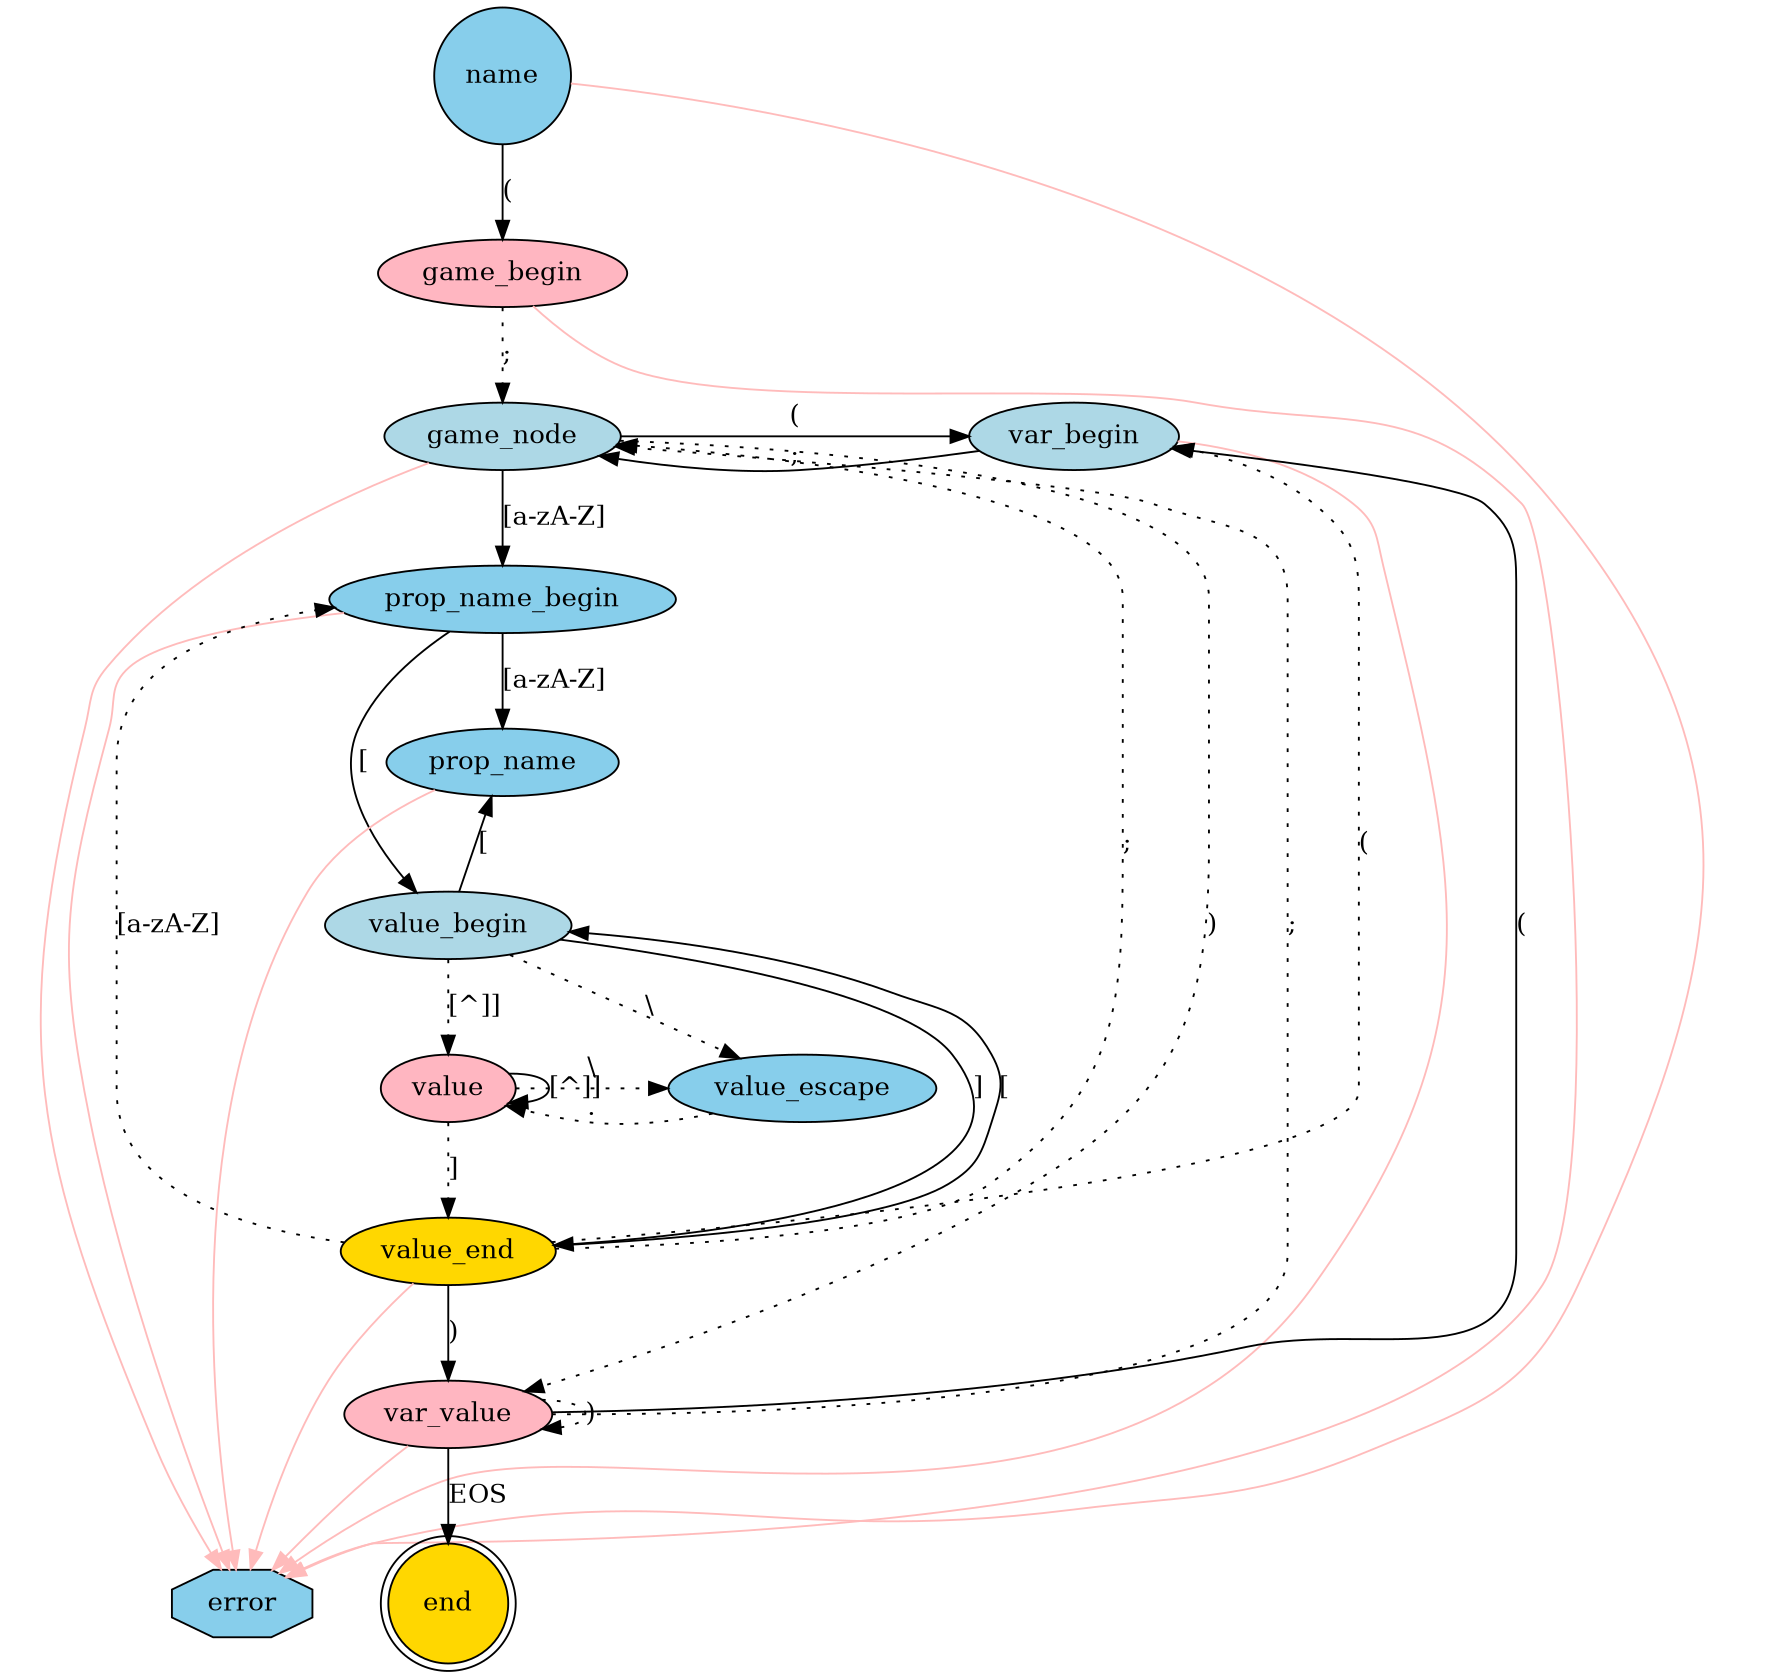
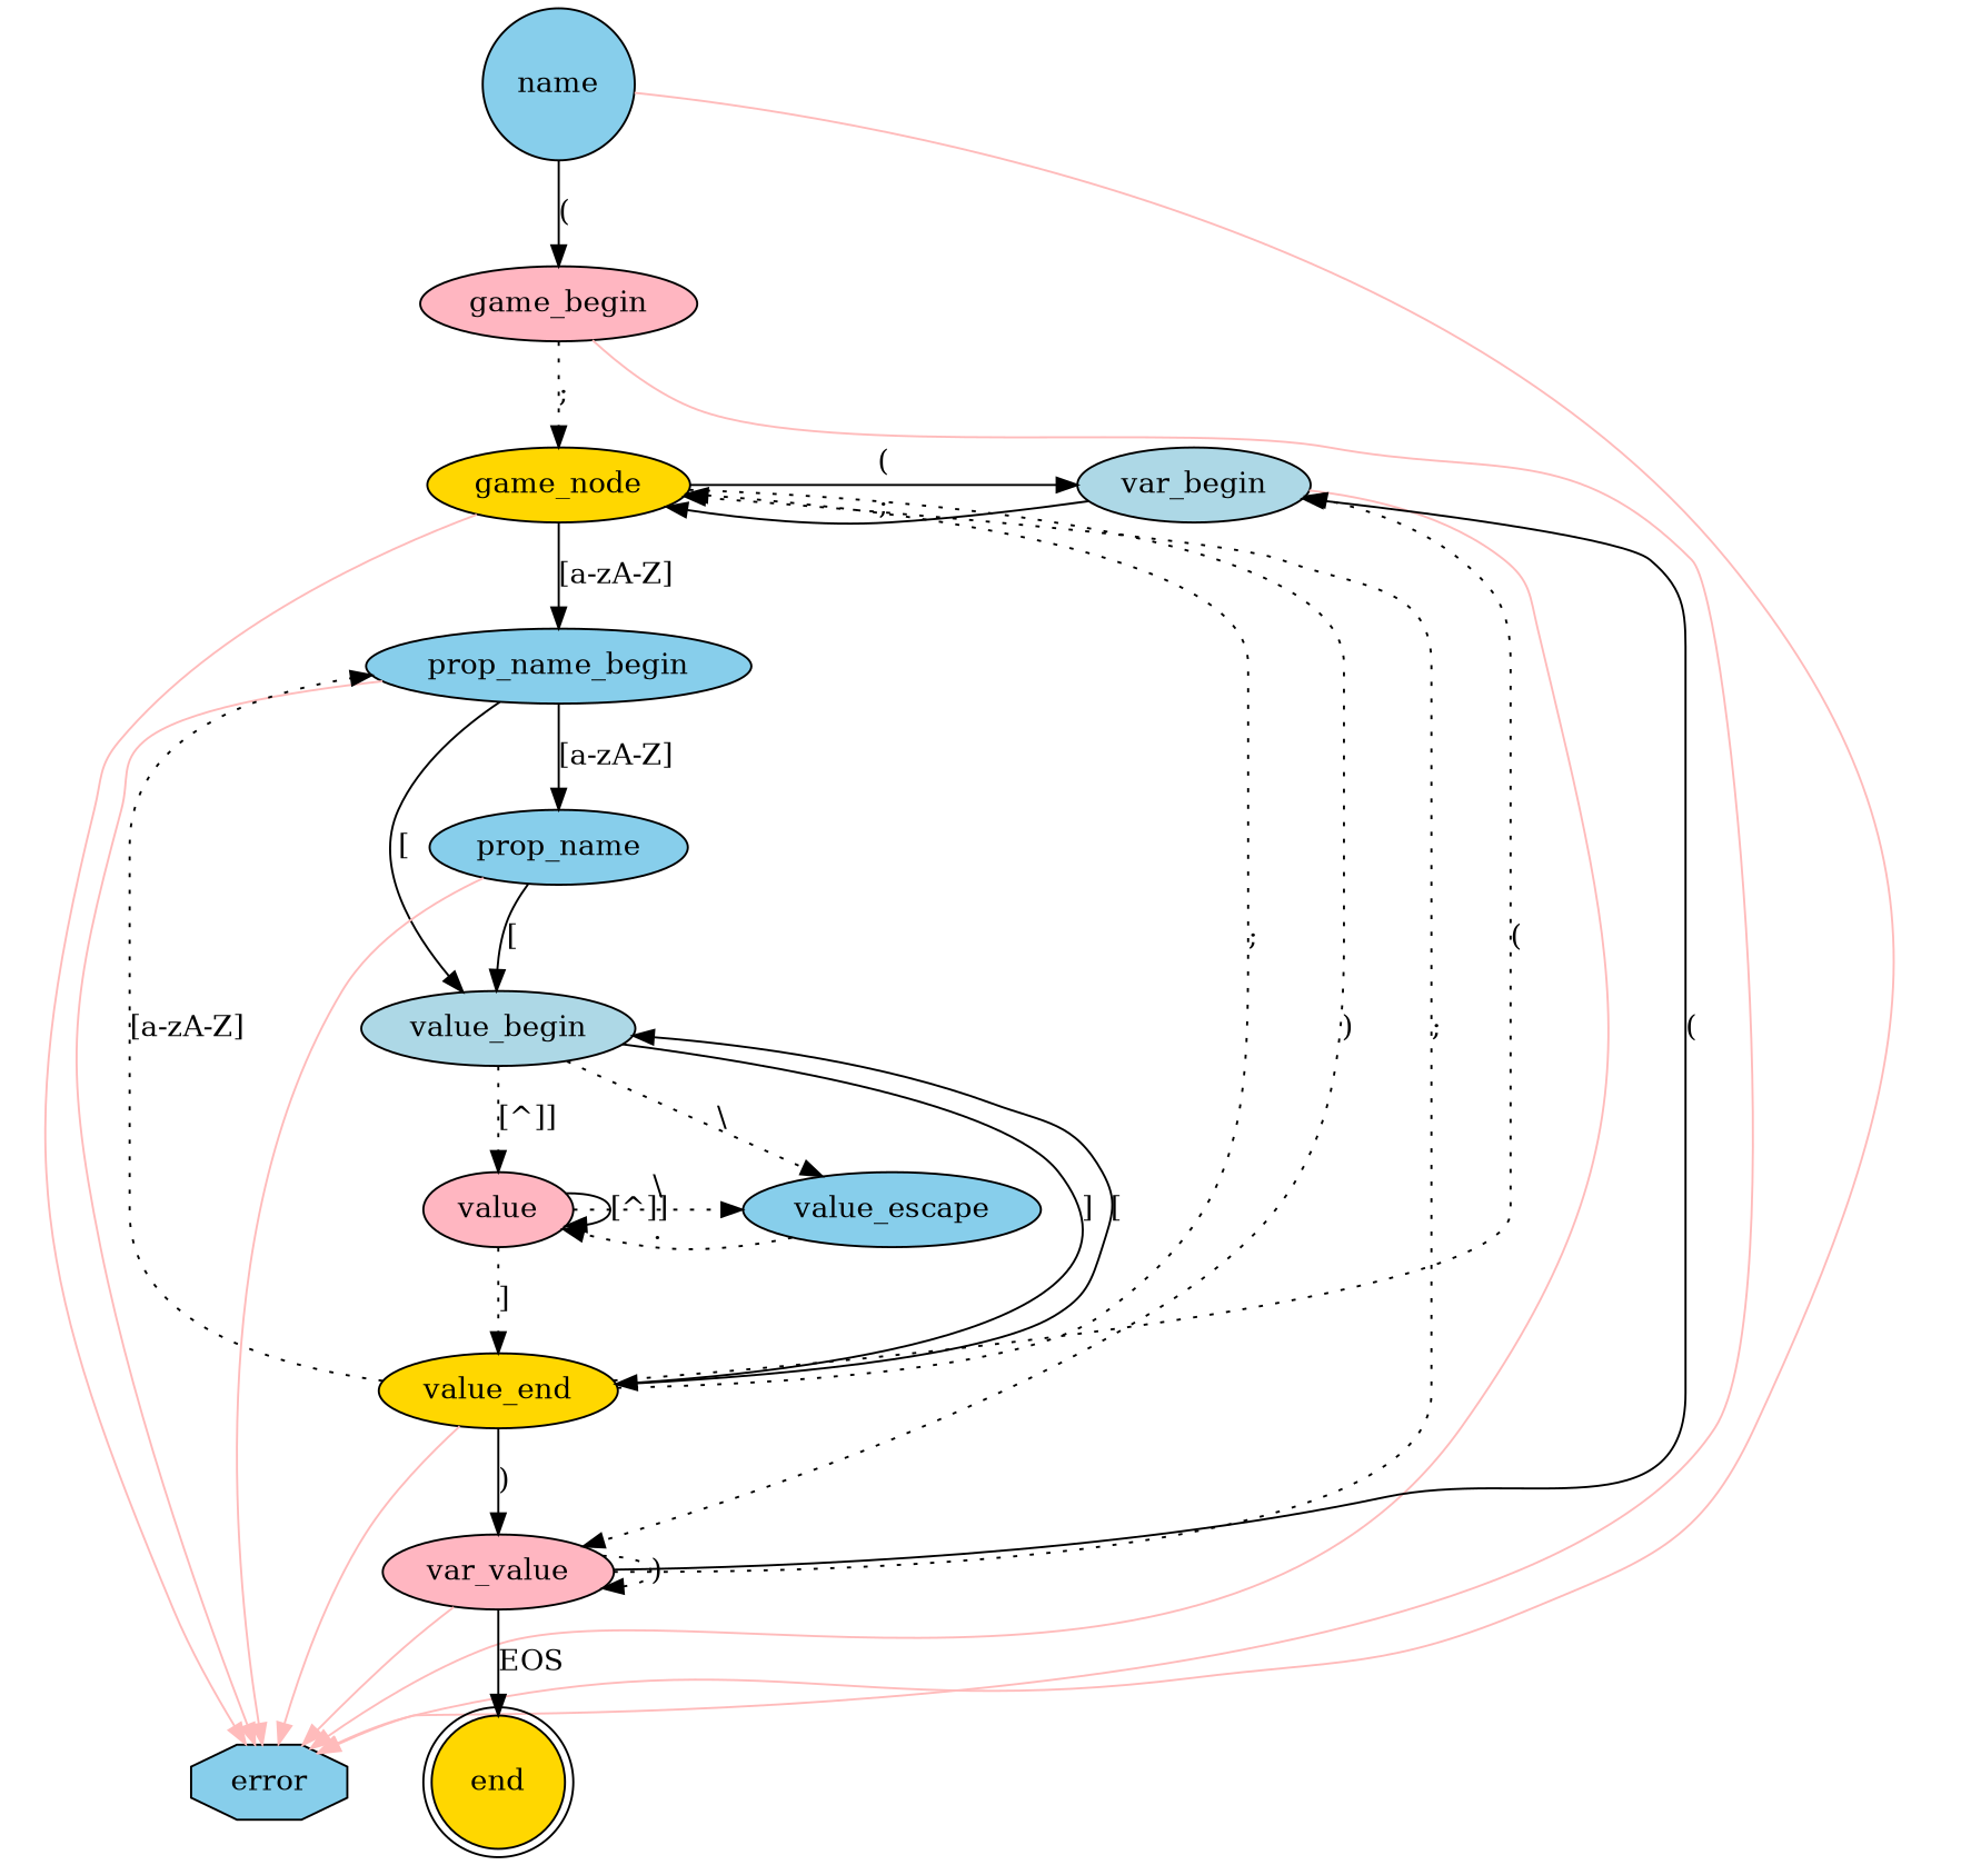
  digraph {
    node [fillcolor=skyblue style=filled]
    edge [style=solid]
    n1 [label=name shape=circle]
    game_begin [fillcolor=lightpink]
    var_begin [fillcolor=lightblue]
-   game_node [fillcolor=lightblue]
+   game_node [fillcolor=gold]
    prop_name_begin
    prop_name
    value_begin [fillcolor=lightblue]
    value [fillcolor=lightpink]
    value_escape
    value_end [fillcolor=gold]
    n11 [fillcolor=lightpink label=var_value]
    n12 [fillcolor=gold label=end shape=doublecircle]
    n13 [label=error shape=octagon]
    subgraph sub_1 {
      rank=same
      n1
    }
    subgraph sub_2 {
      rank=same
      game_begin
    }
    subgraph sub_3 {
      rank=same
      var_begin
      game_node
    }
    subgraph sub_4 {
      rank=same
      prop_name_begin
    }
    subgraph sub_5 {
      rank=same
      prop_name
    }
    subgraph sub_6 {
      rank=same
      value_begin
    }
    subgraph sub_7 {
      rank=same
      value
      value_escape
    }
    subgraph sub_8 {
      rank=same
      value_end
    }
    subgraph sub_9 {
      rank=same
      n11
    }
    subgraph sub_10 {
      rank=same
      n12
      n13
    }
    n1 -> game_begin [label="\(" weight=100]
    n1 -> n13 [color="#FFBBBB" weight=-100 style=""]
    game_begin -> game_node [label=";" style=dotted weight=100]
    game_begin -> n13 [color="#FFBBBB" weight=-100 style=""]
    var_begin -> game_node [label=";"]
    var_begin -> n13 [color="#FFBBBB" weight=-100 style=""]
    game_node -> var_begin [label="\("]
    game_node -> prop_name_begin [label="[a-zA-Z]" weight=100]
    game_node -> n11 [label="\)" style=dotted]
    game_node -> n13 [color="#FFBBBB" weight=-100 style=""]
    prop_name_begin -> prop_name [label="[a-zA-Z]" weight=100]
    prop_name_begin -> value_begin [label="\["]
    prop_name_begin -> n13 [color="#FFBBBB" weight=-100 style=""]
-   value_begin -> prop_name [label="\[" weight=100]
+   prop_name -> value_begin [label="\[" weight=100]
    prop_name -> n13 [color="#FFBBBB" weight=-100 style=""]
    value_begin -> value [label="[^\]]" style=dotted weight=100]
    value_begin -> value_escape [label="\\" style=dotted]
    value_begin -> value_end [label="\]"]
    value -> value [label="[^\]]"]
    value -> value_escape [label="\\" style=dotted]
    value -> value_end [label="\]" style=dotted weight=100]
    value_escape -> value [label="." style=dotted]
    value_end -> var_begin [label="\(" style=dotted]
    value_end -> game_node [label=";" style=dotted]
    value_end -> prop_name_begin [label="[a-zA-Z]" style=dotted]
    value_end -> value_begin [label="\["]
    value_end -> n11 [label="\)" weight=100]
    value_end -> n13 [color="#FFBBBB" weight=-100 style=""]
    n11 -> var_begin [label="\("]
    n11 -> game_node [label=";" style=dotted weight=90]
    n11 -> n11 [label="\)" style=dotted]
    n11 -> n12 [label=EOS weight=100]
    n11 -> n13 [color="#FFBBBB" weight=-100 style=""]
  }
